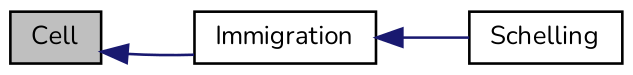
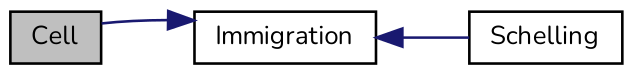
  digraph {
    fontname=Nunito
    rankdir=LR
    node [color=black fillcolor=white fontname=Nunito fontsize=10 shape=record style=filled]
    edge [color=midnightblue dir=back fontname=Nunito fontsize=10 labelfontname=Helvetica labelfontsize=10 style=solid]
    n1 [fillcolor=grey75 fontcolor=black height=0.2 label=Cell width=0.4]
    n2 [height=0.2 label=Immigration width=0.4]
    n3 [height=0.2 label=Schelling width=0.4]
-   n1 -> n2
+   n2 -> n1
    n2 -> n3
  }
